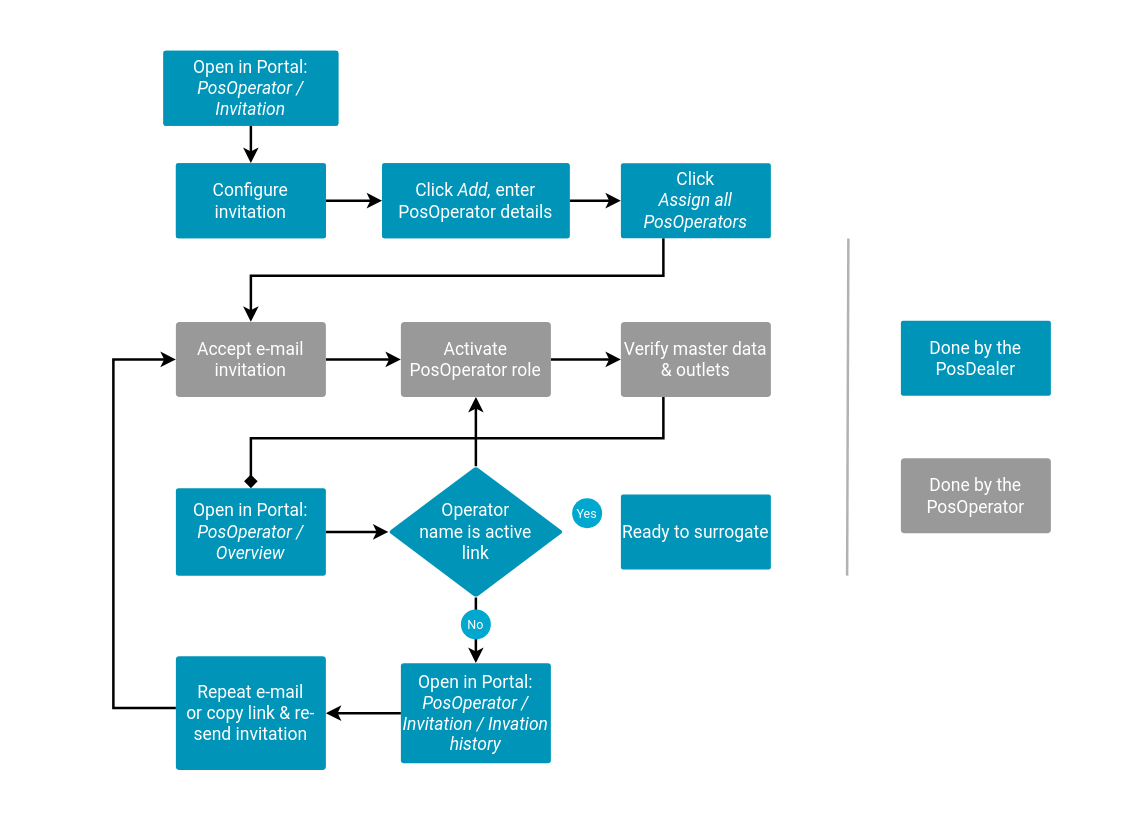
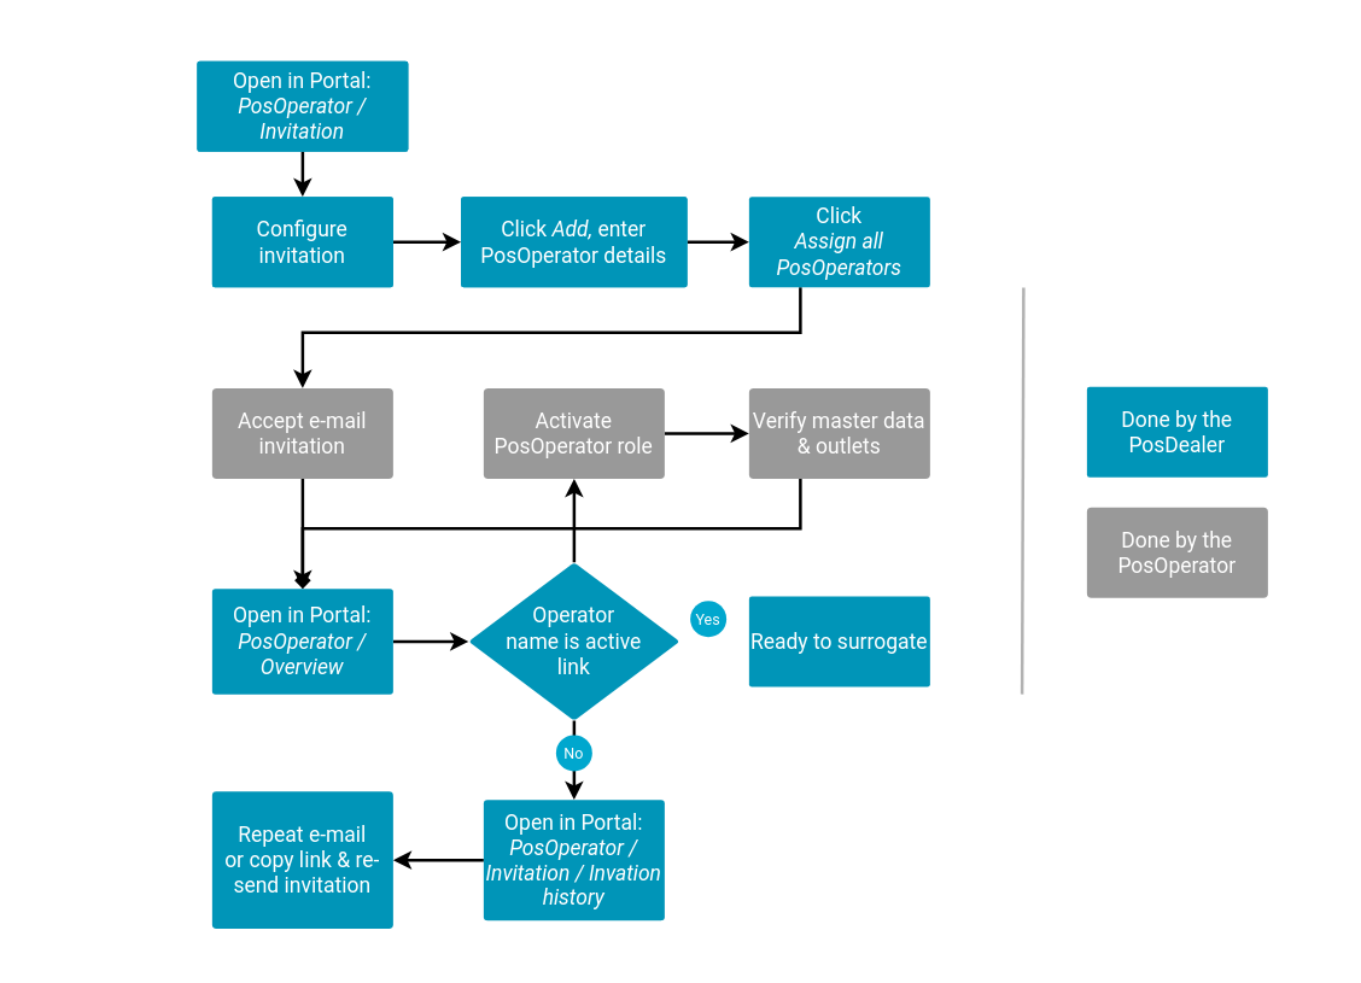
  <mxCell id="0" />
  <mxCell id="1" parent="0" />
  <mxCell id="2" value="" style="rounded=0;whiteSpace=wrap;html=1;strokeColor=none;" parent="1" vertex="1"><mxGeometry x="20" width="860" height="610" as="geometry" y="20" /></mxCell>
  <mxCell id="3" style="edgeStyle=orthogonalEdgeStyle;rounded=0;orthogonalLoop=1;jettySize=auto;html=1;exitX=0.5;exitY=1;exitDx=0;exitDy=0;strokeWidth=2;" edge="1" parent="1" source="4" target="21"><mxGeometry relative="1" as="geometry" /></mxCell>
  <mxCell id="4" value="&lt;font style=&quot;font-size: 14px;&quot;&gt;Open in Portal:&lt;br&gt;&lt;i&gt;PosOperator / Invitation&lt;/i&gt;&lt;/font&gt;" style="whiteSpace=wrap;html=1;rounded=1;fontFamily=Roboto;fontSize=15;fontColor=#FFFFFF;strokeColor=none;fillColor=#0095B8;strokeWidth=2;arcSize=3;imageHeight=24;" parent="1" vertex="1"><mxGeometry x="130" y="40" width="140" height="60" as="geometry" /></mxCell>
  <mxCell id="5" value="" style="edgeStyle=orthogonalEdgeStyle;rounded=0;orthogonalLoop=1;jettySize=auto;html=1;strokeWidth=2;" edge="1" parent="1" source="6" target="8"><mxGeometry relative="1" as="geometry" /></mxCell>
  <mxCell id="6" value="Add PosOperators (manually or via CSV)" style="whiteSpace=wrap;html=1;rounded=1;fontFamily=Roboto;fontSize=15;fontColor=#FFFFFF;strokeColor=none;fillColor=#0095B8;strokeWidth=2;arcSize=3;" parent="1" vertex="1"><mxGeometry x="305" y="130" width="150" height="60" as="geometry" /></mxCell>
  <mxCell id="7" style="edgeStyle=orthogonalEdgeStyle;rounded=0;orthogonalLoop=1;jettySize=auto;html=1;strokeWidth=2;" edge="1" parent="1" source="8" target="10"><mxGeometry relative="1" as="geometry"><Array as="points"><mxPoint x="530" y="220" /><mxPoint x="200" y="220" /></Array></mxGeometry></mxCell>
  <mxCell id="8" value="Click&lt;br style=&quot;font-size: 14px;&quot;&gt;&lt;i style=&quot;font-size: 14px;&quot;&gt;Assign all PosOperators&lt;/i&gt;" style="whiteSpace=wrap;html=1;rounded=1;fontFamily=Roboto;fontSize=14;fontColor=#FFFFFF;strokeColor=none;fillColor=#0095B8;strokeWidth=2;arcSize=3;" parent="1" vertex="1"><mxGeometry x="496" y="130" width="120" height="60" as="geometry" /></mxCell>
- <mxCell id="9" value="" style="edgeStyle=orthogonalEdgeStyle;rounded=0;orthogonalLoop=1;jettySize=auto;html=1;strokeWidth=2;" edge="1" parent="1" source="10" target="12"><mxGeometry relative="1" as="geometry" /></mxCell>
+ <mxCell id="9" value="" style="edgeStyle=orthogonalEdgeStyle;rounded=0;orthogonalLoop=1;jettySize=auto;html=1;strokeWidth=2;" edge="1" parent="1" source="10" target="19"><mxGeometry relative="1" as="geometry" /></mxCell>
  <mxCell id="10" value="&lt;span style=&quot;font-weight: normal; font-size: 14px;&quot;&gt;Accept e-mail invitation&lt;/span&gt;" style="whiteSpace=wrap;html=1;rounded=1;fontFamily=Roboto;fontSize=14;fontColor=#FFFFFF;fontStyle=1;strokeColor=none;strokeWidth=2;arcSize=5;fillColor=#999999;" parent="1" vertex="1"><mxGeometry x="140" y="257" width="120" height="60" as="geometry" /></mxCell>
  <mxCell id="11" value="" style="edgeStyle=orthogonalEdgeStyle;rounded=0;orthogonalLoop=1;jettySize=auto;html=1;strokeWidth=2;" edge="1" parent="1" source="12" target="14"><mxGeometry relative="1" as="geometry" /></mxCell>
  <mxCell id="12" value="&lt;span style=&quot;font-weight: normal; font-size: 14px;&quot;&gt;Activate PosOperator role&lt;/span&gt;" style="whiteSpace=wrap;html=1;rounded=1;fontFamily=Roboto;fontSize=14;fontColor=#FFFFFF;fontStyle=1;strokeColor=none;strokeWidth=2;fillColor=#999999;arcSize=5;" parent="1" vertex="1"><mxGeometry x="320" y="257" width="120" height="60" as="geometry" /></mxCell>
  <mxCell id="13" style="edgeStyle=orthogonalEdgeStyle;rounded=0;orthogonalLoop=1;jettySize=auto;html=1;strokeWidth=2;endArrow=diamond;" edge="1" parent="1" source="14" target="19"><mxGeometry relative="1" as="geometry"><Array as="points"><mxPoint x="530" y="350" /><mxPoint x="200" y="350" /></Array></mxGeometry></mxCell>
  <mxCell id="14" value="&lt;span style=&quot;font-weight: normal; font-size: 14px;&quot;&gt;Verify master data &amp;amp; outlets&lt;/span&gt;" style="whiteSpace=wrap;html=1;rounded=1;fontFamily=Roboto;fontSize=14;fontColor=#FFFFFF;fontStyle=1;strokeColor=none;strokeWidth=2;fillColor=#999999;arcSize=5;" parent="1" vertex="1"><mxGeometry x="496" y="257" width="120" height="60" as="geometry" /></mxCell>
  <mxCell id="15" value="" style="edgeStyle=orthogonalEdgeStyle;rounded=0;orthogonalLoop=1;jettySize=auto;html=1;fontFamily=Roboto;fontSource=https%3A%2F%2Ffonts.googleapis.com%2Fcss%3Ffamily%3DRoboto;fontSize=10;fontColor=#FFFFFF;strokeWidth=2;" edge="1" parent="1" source="17" target="26"><mxGeometry relative="1" as="geometry" /></mxCell>
  <mxCell id="16" value="" style="edgeStyle=orthogonalEdgeStyle;rounded=0;orthogonalLoop=1;jettySize=auto;html=1;fontFamily=Roboto;fontSource=https%3A%2F%2Ffonts.googleapis.com%2Fcss%3Ffamily%3DRoboto;fontSize=10;fontColor=#FFFFFF;strokeWidth=2;" edge="1" parent="1" source="17" target="12"><mxGeometry relative="1" as="geometry" /></mxCell>
  <mxCell id="17" value="&lt;font style=&quot;font-size: 14px;&quot;&gt;Operator &lt;br style=&quot;font-size: 14px;&quot;&gt;name is active &lt;br style=&quot;font-size: 14px;&quot;&gt;link&lt;/font&gt;" style="rhombus;whiteSpace=wrap;html=1;rounded=1;fontFamily=Roboto;fontSize=14;fontColor=#FFFFFF;strokeColor=none;fillColor=#0095B8;strokeWidth=2;arcSize=5;" parent="1" vertex="1"><mxGeometry x="310" y="372.5" width="140" height="105" as="geometry" /></mxCell>
  <mxCell id="18" value="" style="edgeStyle=orthogonalEdgeStyle;rounded=0;orthogonalLoop=1;jettySize=auto;html=1;fontFamily=Roboto;fontSource=https%3A%2F%2Ffonts.googleapis.com%2Fcss%3Ffamily%3DRoboto;fontSize=10;fontColor=#FFFFFF;strokeWidth=2;" edge="1" parent="1" source="19" target="17"><mxGeometry relative="1" as="geometry" /></mxCell>
  <mxCell id="19" value="Open in Portal:&lt;br style=&quot;font-size: 14px;&quot;&gt;&lt;i style=&quot;font-size: 14px;&quot;&gt;PosOperator / Overview&lt;/i&gt;" style="whiteSpace=wrap;html=1;rounded=1;fontFamily=Roboto;fontSize=14;fontColor=#FFFFFF;strokeColor=none;fillColor=#0095B8;strokeWidth=2;arcSize=3;" parent="1" vertex="1"><mxGeometry x="140" y="390" width="120" height="70" as="geometry" /></mxCell>
  <mxCell id="20" value="" style="edgeStyle=orthogonalEdgeStyle;rounded=0;orthogonalLoop=1;jettySize=auto;html=1;strokeWidth=2;" edge="1" parent="1" source="21" target="6"><mxGeometry relative="1" as="geometry" /></mxCell>
  <mxCell id="21" value="Configure invitation" style="whiteSpace=wrap;html=1;rounded=1;fontFamily=Roboto;fontSize=15;fontColor=#FFFFFF;strokeColor=none;fillColor=#0095B8;strokeWidth=2;arcSize=3;" vertex="1" parent="1"><mxGeometry x="140" y="130" width="120" height="60" as="geometry" /></mxCell>
  <mxCell id="22" value="&lt;font data-font-src=&quot;https://fonts.googleapis.com/css?family=Roboto&quot; style=&quot;font-size: 10px;&quot;&gt;Yes&lt;/font&gt;" style="ellipse;whiteSpace=wrap;html=1;aspect=fixed;rounded=0;fontFamily=Roboto;fontSource=https%3A%2F%2Ffonts.googleapis.com%2Fcss%3Ffamily%3DRoboto;fillColor=#00A7CE;strokeColor=none;fontColor=#FFFFFF;fontSize=10;" vertex="1" parent="1"><mxGeometry x="457" y="398" width="24" height="24" as="geometry" /></mxCell>
  <mxCell id="23" value="No" style="ellipse;whiteSpace=wrap;html=1;aspect=fixed;rounded=0;fontFamily=Roboto;fontSource=https%3A%2F%2Ffonts.googleapis.com%2Fcss%3Ffamily%3DRoboto;fillColor=#00A7CE;strokeColor=none;fontColor=#FFFFFF;fontSize=10;" vertex="1" parent="1"><mxGeometry x="368" y="487" width="24" height="24" as="geometry" /></mxCell>
  <mxCell id="24" value="Ready to surrogate" style="whiteSpace=wrap;html=1;fontSize=14;fontFamily=Roboto;fillColor=#0095B8;strokeColor=none;fontColor=#FFFFFF;rounded=1;strokeWidth=2;arcSize=3;" vertex="1" parent="1"><mxGeometry x="496" y="395" width="120" height="60" as="geometry" /></mxCell>
  <mxCell id="25" value="" style="edgeStyle=orthogonalEdgeStyle;rounded=0;orthogonalLoop=1;jettySize=auto;html=1;fontFamily=Roboto;fontSource=https%3A%2F%2Ffonts.googleapis.com%2Fcss%3Ffamily%3DRoboto;fontSize=10;fontColor=#FFFFFF;strokeWidth=2;" edge="1" parent="1" source="26" target="28"><mxGeometry relative="1" as="geometry" /></mxCell>
  <mxCell id="26" value="Open in Portal:&lt;br style=&quot;font-size: 14px;&quot;&gt;&lt;i style=&quot;font-size: 14px;&quot;&gt;PosOperator / Invitation / Invation history&lt;/i&gt;" style="whiteSpace=wrap;html=1;rounded=1;fontFamily=Roboto;fontSize=14;fontColor=#FFFFFF;strokeColor=none;fillColor=#0095B8;strokeWidth=2;arcSize=3;" vertex="1" parent="1"><mxGeometry x="320" y="530" width="120" height="80" as="geometry" /></mxCell>
- <mxCell id="27" style="edgeStyle=orthogonalEdgeStyle;rounded=0;orthogonalLoop=1;jettySize=auto;html=1;fontFamily=Roboto;fontSource=https%3A%2F%2Ffonts.googleapis.com%2Fcss%3Ffamily%3DRoboto;fontSize=13;fontColor=#FFFFFF;strokeWidth=2;" edge="1" parent="1" source="28" target="10"><mxGeometry relative="1" as="geometry"><Array as="points"><mxPoint x="90" y="565.75" /><mxPoint x="90" y="287" /></Array></mxGeometry></mxCell>
  <mxCell id="28" value="Repeat e-mail&lt;br style=&quot;font-size: 14px;&quot;&gt;or copy link &amp;amp; re-send invitation" style="whiteSpace=wrap;html=1;rounded=1;fontFamily=Roboto;fontSize=14;fontColor=#FFFFFF;strokeColor=none;fillColor=#0095B8;strokeWidth=2;arcSize=3;" vertex="1" parent="1"><mxGeometry x="140" y="524.5" width="120" height="91" as="geometry" /></mxCell>
  <mxCell id="29" value="Done by the PosDealer" style="whiteSpace=wrap;html=1;fontSize=14;fontFamily=Roboto;fillColor=#0095B8;strokeColor=none;fontColor=#FFFFFF;rounded=1;strokeWidth=2;arcSize=3;" vertex="1" parent="1"><mxGeometry x="720" y="256" width="120" height="60" as="geometry" /></mxCell>
- <mxCell id="30" value="&lt;span style=&quot;font-weight: normal; font-size: 14px;&quot;&gt;Done by the PosOperator&lt;/span&gt;" style="whiteSpace=wrap;html=1;rounded=1;fontFamily=Roboto;fontSize=14;fontColor=#FFFFFF;fontStyle=1;strokeColor=none;strokeWidth=2;fillColor=#999999;arcSize=5;" vertex="1" parent="1"><mxGeometry x="720" y="366" width="120" height="60" as="geometry" /></mxCell>
+ <mxCell id="30" value="&lt;span style=&quot;font-weight: normal; font-size: 14px;&quot;&gt;Done by the PosOperator&lt;/span&gt;" style="whiteSpace=wrap;html=1;rounded=1;fontFamily=Roboto;fontSize=14;fontColor=#FFFFFF;fontStyle=1;strokeColor=none;strokeWidth=2;fillColor=#999999;arcSize=5;" vertex="1" parent="1"><mxGeometry x="720" y="336" width="120" height="60" as="geometry" /></mxCell>
  <mxCell id="31" value="" style="endArrow=none;html=1;rounded=0;fontFamily=Roboto;fontSource=https%3A%2F%2Ffonts.googleapis.com%2Fcss%3Ffamily%3DRoboto;fontSize=13;fontColor=#FFFFFF;strokeWidth=2;textOpacity=50;opacity=30;" edge="1" parent="1"><mxGeometry width="50" height="50" relative="1" as="geometry"><mxPoint x="677" y="460" as="sourcePoint" /><mxPoint x="678" y="190.25" as="targetPoint" /></mxGeometry></mxCell>
  <mxCell id="32" value="&lt;font style=&quot;font-size: 14px;&quot;&gt;Open in Portal:&lt;br style=&quot;font-size: 14px;&quot;&gt;&lt;i style=&quot;font-size: 14px;&quot;&gt;PosOperator / Invitation&lt;/i&gt;&lt;/font&gt;" style="whiteSpace=wrap;html=1;rounded=1;fontFamily=Roboto;fontSize=14;fontColor=#FFFFFF;strokeColor=none;fillColor=#0095B8;strokeWidth=2;arcSize=3;imageHeight=24;" vertex="1" parent="1"><mxGeometry x="130" y="40" width="140" height="60" as="geometry" /></mxCell>
  <mxCell id="33" value="Configure invitation" style="whiteSpace=wrap;html=1;rounded=1;fontFamily=Roboto;fontSize=14;fontColor=#FFFFFF;strokeColor=none;fillColor=#0095B8;strokeWidth=2;arcSize=3;" vertex="1" parent="1"><mxGeometry x="140" y="130" width="120" height="60" as="geometry" /></mxCell>
  <mxCell id="34" value="Click &lt;i&gt;Add,&lt;/i&gt;&amp;nbsp;enter PosOperator details" style="whiteSpace=wrap;html=1;rounded=1;fontFamily=Roboto;fontSize=14;fontColor=#FFFFFF;strokeColor=none;fillColor=#0095B8;strokeWidth=2;arcSize=3;" vertex="1" parent="1"><mxGeometry x="305" y="130" width="150" height="60" as="geometry" /></mxCell>
